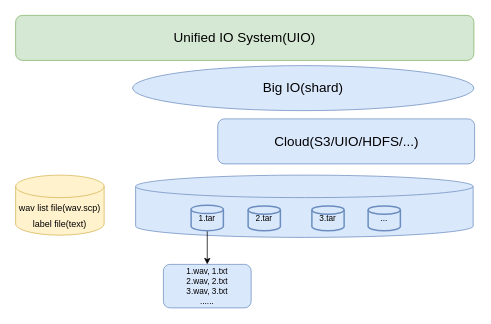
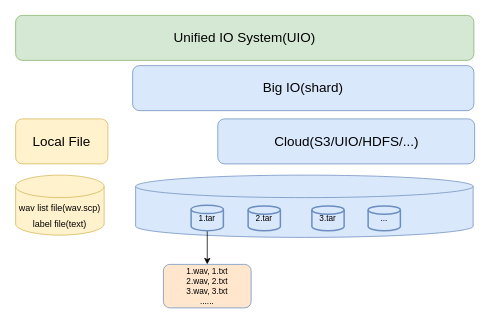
  <mxCell id="0" />
  <mxCell id="1" parent="0" />
  <mxCell id="2" value="Unified IO System(UIO)" style="rounded=1;whiteSpace=wrap;html=1;fillColor=#d5e8d4;strokeColor=#82b366;fontSize=18;" vertex="1" parent="1"><mxGeometry x="20" y="20" width="611" height="60" as="geometry" /></mxCell>
- <mxCell id="3" value="Big IO(shard)" style="ellipse;whiteSpace=wrap;html=1;fontSize=18;fillColor=#dae8fc;strokeColor=#6c8ebf;" vertex="1" parent="1"><mxGeometry x="176" y="87" width="455" height="60" as="geometry" /></mxCell>
+ <mxCell id="3" value="Big IO(shard)" style="rounded=1;whiteSpace=wrap;html=1;fontSize=18;fillColor=#dae8fc;strokeColor=#6c8ebf;" vertex="1" parent="1"><mxGeometry x="176" y="87" width="455" height="60" as="geometry" /></mxCell>
+ <mxCell id="4" value="Local File" style="rounded=1;whiteSpace=wrap;html=1;fontSize=18;fillColor=#fff2cc;strokeColor=#d6b656;" vertex="1" parent="1"><mxGeometry x="20" y="158" width="123" height="60" as="geometry" /></mxCell>
  <mxCell id="5" value="Cloud(S3/UIO/HDFS/...)" style="rounded=1;whiteSpace=wrap;html=1;fontSize=18;fillColor=#dae8fc;strokeColor=#6c8ebf;" vertex="1" parent="1"><mxGeometry x="289.5" y="158" width="342.5" height="60" as="geometry" /></mxCell>
  <mxCell id="6" value="&lt;font style=&quot;font-size: 12px&quot;&gt;wav list file(wav.scp)&lt;br&gt;label file(text)&lt;/font&gt;" style="shape=cylinder3;whiteSpace=wrap;html=1;boundedLbl=1;backgroundOutline=1;size=15;fontSize=18;fillColor=#fff2cc;strokeColor=#d6b656;" vertex="1" parent="1"><mxGeometry x="20" y="233" width="118" height="80" as="geometry" /></mxCell>
  <mxCell id="7" value="" style="shape=cylinder3;whiteSpace=wrap;html=1;boundedLbl=1;backgroundOutline=1;size=15;fontSize=11;fillColor=#dae8fc;strokeColor=#6c8ebf;" vertex="1" parent="1"><mxGeometry x="180" y="233" width="450" height="83" as="geometry" /></mxCell>
  <mxCell id="8" value="2.tar" style="strokeWidth=2;html=1;shape=mxgraph.flowchart.database;whiteSpace=wrap;fontSize=11;fillColor=#dae8fc;strokeColor=#6c8ebf;" vertex="1" parent="1"><mxGeometry x="330" y="274" width="43" height="33" as="geometry" /></mxCell>
  <mxCell id="9" style="edgeStyle=orthogonalEdgeStyle;rounded=0;orthogonalLoop=1;jettySize=auto;html=1;fontSize=11;" edge="1" parent="1" source="10" target="13"><mxGeometry relative="1" as="geometry" /></mxCell>
  <mxCell id="10" value="1.tar" style="strokeWidth=2;html=1;shape=mxgraph.flowchart.database;whiteSpace=wrap;fontSize=11;fillColor=#dae8fc;strokeColor=#6c8ebf;" vertex="1" parent="1"><mxGeometry x="254" y="273" width="43" height="34" as="geometry" /></mxCell>
  <mxCell id="11" value="..." style="strokeWidth=2;html=1;shape=mxgraph.flowchart.database;whiteSpace=wrap;fontSize=11;fillColor=#dae8fc;strokeColor=#6c8ebf;" vertex="1" parent="1"><mxGeometry x="490" y="274" width="43" height="33" as="geometry" /></mxCell>
  <mxCell id="12" value="3.tar" style="strokeWidth=2;html=1;shape=mxgraph.flowchart.database;whiteSpace=wrap;fontSize=11;fillColor=#dae8fc;strokeColor=#6c8ebf;" vertex="1" parent="1"><mxGeometry x="415" y="274" width="43" height="33" as="geometry" /></mxCell>
- <mxCell id="13" value="1.wav, 1.txt&lt;br&gt;2.wav, 2.txt&lt;br&gt;3.wav, 3.txt&lt;br&gt;......" style="rounded=1;whiteSpace=wrap;html=1;fontSize=11;fillColor=#dae8fc;strokeColor=#6c8ebf;" vertex="1" parent="1"><mxGeometry x="217" y="352" width="117" height="58" as="geometry" /></mxCell>
+ <mxCell id="13" value="1.wav, 1.txt&lt;br&gt;2.wav, 2.txt&lt;br&gt;3.wav, 3.txt&lt;br&gt;......" style="rounded=1;whiteSpace=wrap;html=1;fontSize=11;fillColor=#ffe6cc;strokeColor=#6c8ebf;" vertex="1" parent="1"><mxGeometry x="217" y="352" width="117" height="58" as="geometry" /></mxCell>
